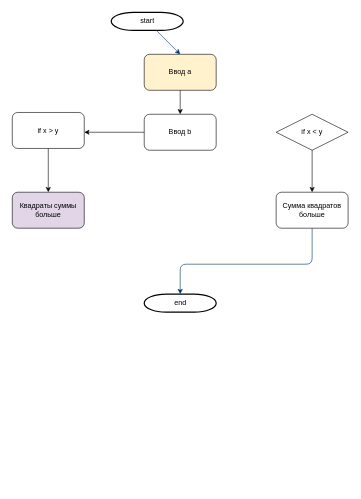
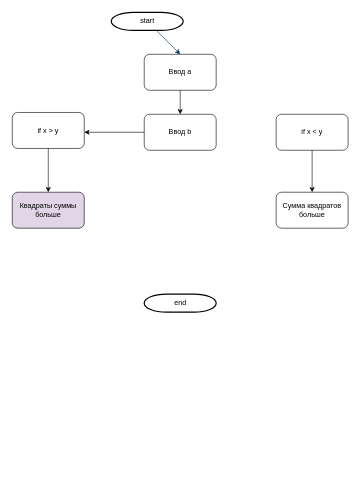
  <mxCell id="0" />
  <mxCell id="1" parent="0" />
  <mxCell id="2" value="start" style="shape=mxgraph.flowchart.terminator;strokeWidth=2;gradientColor=none;gradientDirection=north;fontStyle=0;html=1;" parent="1" vertex="1"><mxGeometry x="185" y="20" width="120" height="30" as="geometry" /></mxCell>
  <mxCell id="3" style="fontStyle=1;strokeColor=#003366;strokeWidth=1;html=1;" parent="1" source="2" edge="1"><mxGeometry relative="1" as="geometry"><mxPoint x="300" y="90" as="targetPoint" /></mxGeometry></mxCell>
  <mxCell id="4" value="end" style="shape=mxgraph.flowchart.terminator;strokeWidth=2;gradientColor=none;gradientDirection=north;fontStyle=0;html=1;" parent="1" vertex="1"><mxGeometry x="240" y="490" width="120" height="30" as="geometry" /></mxCell>
- <mxCell id="5" value="Ввод a" style="rounded=1;whiteSpace=wrap;html=1;fillColor=#fff2cc;" parent="1" vertex="1"><mxGeometry x="240" y="90" width="120" height="60" as="geometry" /></mxCell>
+ <mxCell id="5" value="Ввод a" style="rounded=1;whiteSpace=wrap;html=1;" parent="1" vertex="1"><mxGeometry x="240" y="90" width="120" height="60" as="geometry" /></mxCell>
  <mxCell id="6" value="" style="endArrow=classic;html=1;rounded=0;exitX=0.5;exitY=1;exitDx=0;exitDy=0;" parent="1" source="5" edge="1"><mxGeometry width="50" height="50" relative="1" as="geometry"><mxPoint x="540" y="290" as="sourcePoint" /><mxPoint x="300" y="190" as="targetPoint" /></mxGeometry></mxCell>
  <mxCell id="7" value="Ввод b" style="rounded=1;whiteSpace=wrap;html=1;" parent="1" vertex="1"><mxGeometry x="240" y="190" width="120" height="60" as="geometry" /></mxCell>
  <mxCell id="8" value="" style="endArrow=classic;html=1;rounded=0;exitX=0;exitY=0.5;exitDx=0;exitDy=0;" parent="1" source="7" edge="1"><mxGeometry width="50" height="50" relative="1" as="geometry"><mxPoint x="540" y="290" as="sourcePoint" /><mxPoint x="140" y="220" as="targetPoint" /></mxGeometry></mxCell>
- <mxCell id="9" value="if x &amp;lt; y" style="rhombus;whiteSpace=wrap;html=1;" parent="1" vertex="1"><mxGeometry x="460" y="190" width="120" height="60" as="geometry" /></mxCell>
+ <mxCell id="9" value="if x &amp;lt; y" style="rounded=1;whiteSpace=wrap;html=1;" parent="1" vertex="1"><mxGeometry x="460" y="190" width="120" height="60" as="geometry" /></mxCell>
  <mxCell id="10" value="if x &amp;gt; y" style="rounded=1;whiteSpace=wrap;html=1;" parent="1" vertex="1"><mxGeometry x="20" y="187" width="120" height="60" as="geometry" /></mxCell>
  <mxCell id="11" value="" style="endArrow=classic;html=1;rounded=0;exitX=0.5;exitY=1;exitDx=0;exitDy=0;" parent="1" source="9" edge="1"><mxGeometry width="50" height="50" relative="1" as="geometry"><mxPoint x="540" y="290" as="sourcePoint" /><mxPoint x="520" y="320" as="targetPoint" /></mxGeometry></mxCell>
  <mxCell id="12" value="" style="endArrow=classic;html=1;rounded=0;exitX=0.5;exitY=1;exitDx=0;exitDy=0;" parent="1" source="10" edge="1"><mxGeometry width="50" height="50" relative="1" as="geometry"><mxPoint x="540" y="290" as="sourcePoint" /><mxPoint x="80" y="320" as="targetPoint" /></mxGeometry></mxCell>
  <mxCell id="13" value="Сумма квадратов больше" style="rounded=1;whiteSpace=wrap;html=1;" parent="1" vertex="1"><mxGeometry x="460" y="320" width="120" height="60" as="geometry" /></mxCell>
  <mxCell id="14" value="Квадраты суммы больше" style="rounded=1;whiteSpace=wrap;html=1;fillColor=#e1d5e7;" parent="1" vertex="1"><mxGeometry x="20" y="320" width="120" height="60" as="geometry" /></mxCell>
- <mxCell id="15" value="" style="edgeStyle=elbowEdgeStyle;elbow=vertical;fontStyle=1;strokeColor=#003366;strokeWidth=1;html=1;entryX=0.5;entryY=0;entryDx=0;entryDy=0;entryPerimeter=0;exitX=0.5;exitY=1;exitDx=0;exitDy=0;" parent="1" source="13" target="4" edge="1"><mxGeometry width="100" height="100" as="geometry"><mxPoint x="540" y="460" as="sourcePoint" /><mxPoint x="310" y="500" as="targetPoint" /><Array as="points"><mxPoint x="410" y="440" /><mxPoint x="290" y="810" /></Array></mxGeometry></mxCell>
